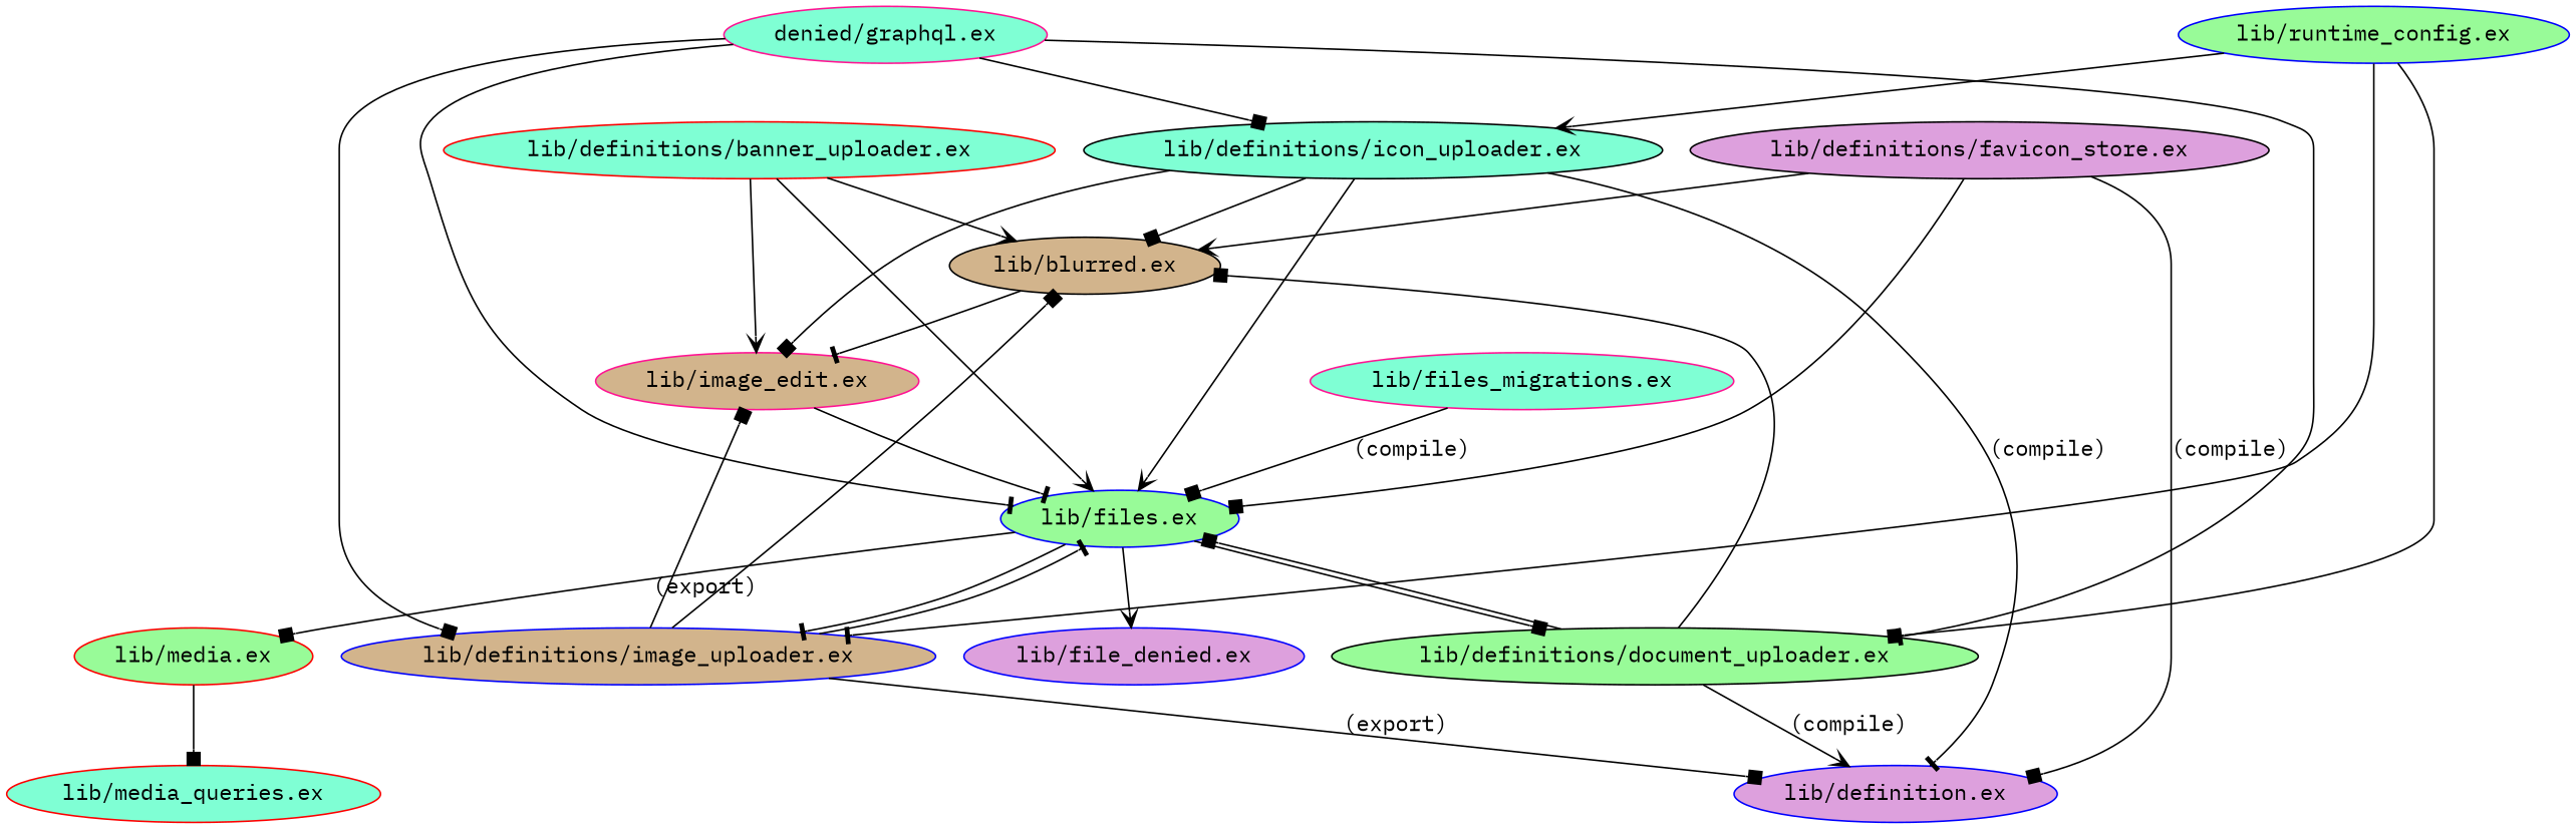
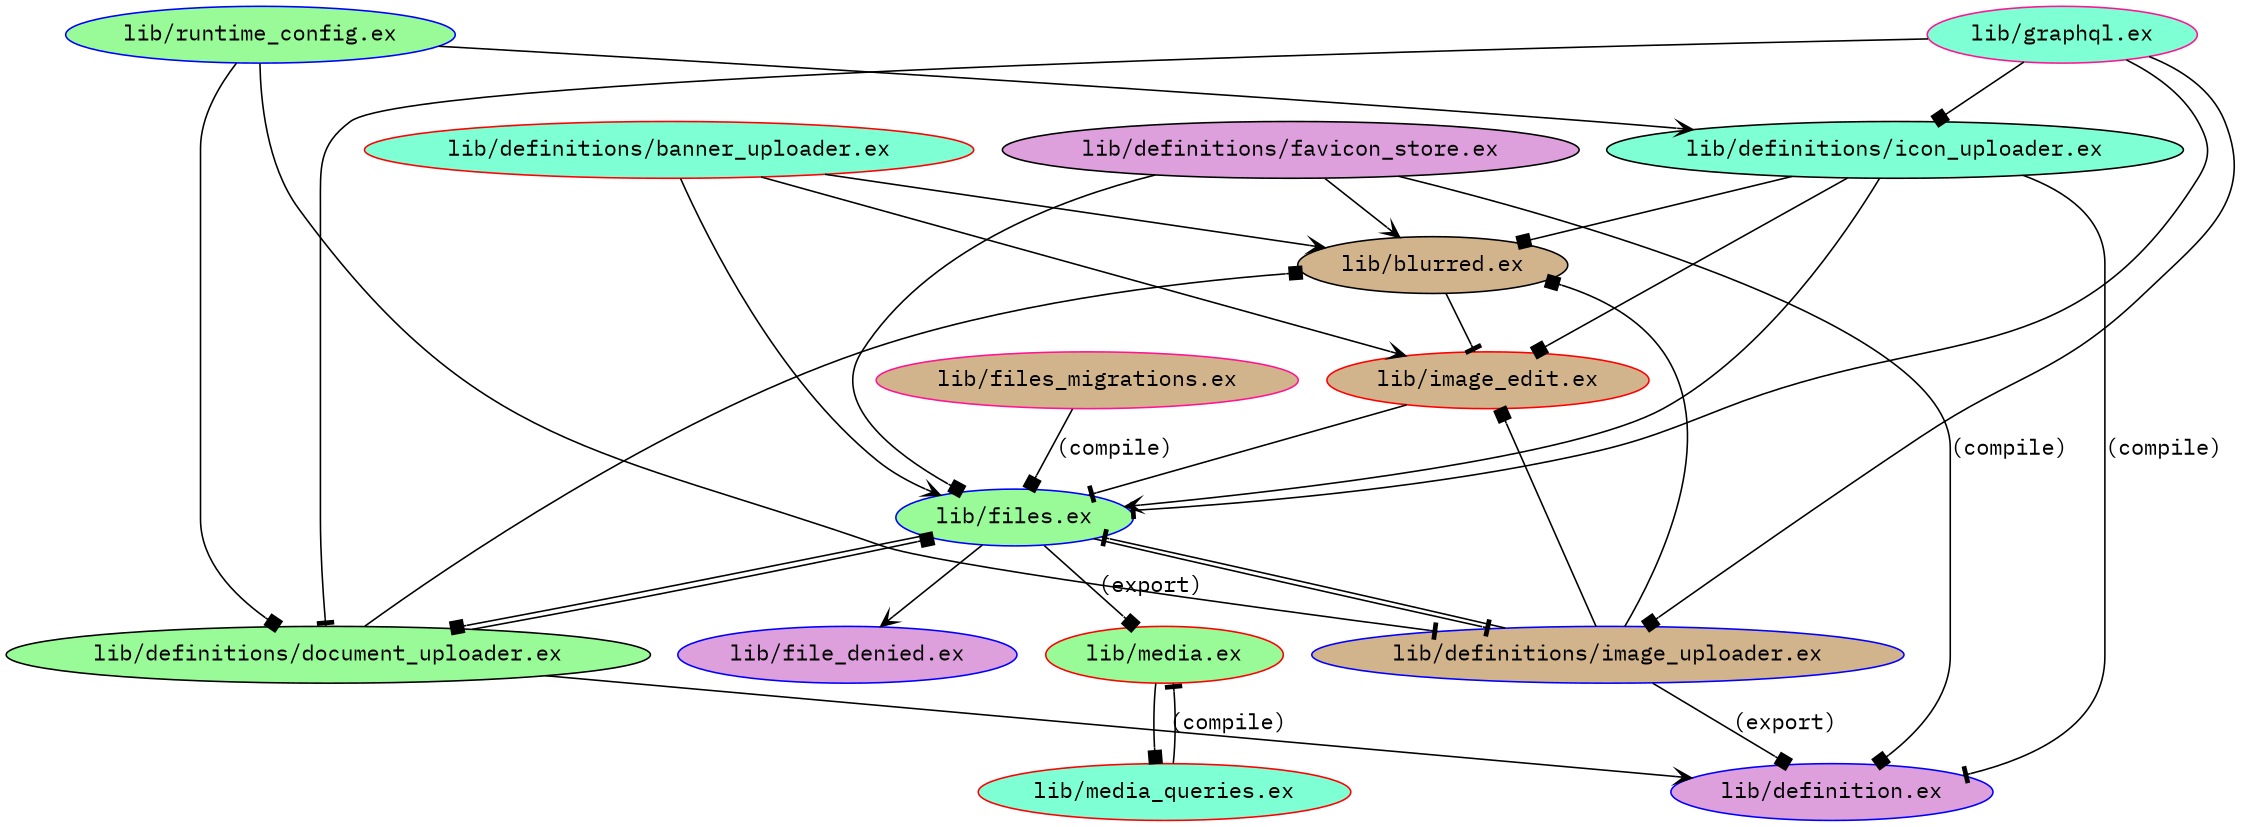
  digraph {
    fontname="IBM Plex Mono"
    node [color=blue fillcolor=aquamarine fontname="IBM Plex Mono" style=filled]
    edge [arrowhead=box fontname="IBM Plex Mono"]
    "lib/blurred.ex" [color=black fillcolor=tan]
-   "lib/image_edit.ex" [color=deeppink fillcolor=tan]
+   "lib/image_edit.ex" [color=red fillcolor=tan]
    "lib/files.ex" [fillcolor=palegreen]
    "lib/definitions/document_uploader.ex" [color=black fillcolor=palegreen]
    "lib/definitions/image_uploader.ex" [fillcolor=tan]
    "lib/file_denied.ex" [fillcolor=plum]
    "lib/media.ex" [color=red fillcolor=palegreen]
    "lib/definition.ex" [fillcolor=plum]
    "lib/media_queries.ex" [color=red]
    "lib/definitions/banner_uploader.ex" [color=red]
    "lib/definitions/favicon_store.ex" [color=black fillcolor=plum]
    "lib/definitions/icon_uploader.ex" [color=black]
-   "lib/files_migrations.ex" [color=deeppink]
-   "lib/graphql.ex" [color=deeppink label="denied/graphql.ex"]
+   "lib/files_migrations.ex" [color=deeppink fillcolor=tan]
+   "lib/graphql.ex" [color=deeppink]
    "lib/runtime_config.ex" [fillcolor=palegreen]
    "lib/blurred.ex" -> "lib/image_edit.ex" [arrowhead=tee]
    "lib/image_edit.ex" -> "lib/files.ex" [arrowhead=tee]
    "lib/files.ex" -> "lib/definitions/document_uploader.ex"
    "lib/files.ex" -> "lib/definitions/image_uploader.ex" [arrowhead=tee]
    "lib/files.ex" -> "lib/file_denied.ex" [arrowhead=vee]
    "lib/files.ex" -> "lib/media.ex" [label="(export)"]
    "lib/definitions/document_uploader.ex" -> "lib/blurred.ex"
    "lib/definitions/document_uploader.ex" -> "lib/files.ex"
    "lib/definitions/document_uploader.ex" -> "lib/definition.ex" [arrowhead=vee label="(compile)"]
    "lib/definitions/image_uploader.ex" -> "lib/blurred.ex"
    "lib/definitions/image_uploader.ex" -> "lib/image_edit.ex"
    "lib/definitions/image_uploader.ex" -> "lib/files.ex" [arrowhead=tee]
    "lib/definitions/image_uploader.ex" -> "lib/definition.ex" [label="(export)"]
    "lib/media.ex" -> "lib/media_queries.ex"
+   "lib/media_queries.ex" -> "lib/media.ex" [arrowhead=tee]
    "lib/definitions/banner_uploader.ex" -> "lib/blurred.ex" [arrowhead=vee]
    "lib/definitions/banner_uploader.ex" -> "lib/image_edit.ex" [arrowhead=vee]
    "lib/definitions/banner_uploader.ex" -> "lib/files.ex" [arrowhead=vee]
    "lib/definitions/favicon_store.ex" -> "lib/blurred.ex" [arrowhead=vee]
    "lib/definitions/favicon_store.ex" -> "lib/files.ex"
    "lib/definitions/favicon_store.ex" -> "lib/definition.ex" [label="(compile)"]
    "lib/definitions/icon_uploader.ex" -> "lib/blurred.ex"
    "lib/definitions/icon_uploader.ex" -> "lib/image_edit.ex"
    "lib/definitions/icon_uploader.ex" -> "lib/files.ex" [arrowhead=vee]
    "lib/definitions/icon_uploader.ex" -> "lib/definition.ex" [arrowhead=tee label="(compile)"]
    "lib/files_migrations.ex" -> "lib/files.ex" [label="(compile)"]
    "lib/graphql.ex" -> "lib/files.ex" [arrowhead=tee]
    "lib/graphql.ex" -> "lib/definitions/document_uploader.ex" [arrowhead=tee]
    "lib/graphql.ex" -> "lib/definitions/image_uploader.ex"
    "lib/graphql.ex" -> "lib/definitions/icon_uploader.ex"
    "lib/runtime_config.ex" -> "lib/definitions/document_uploader.ex"
    "lib/runtime_config.ex" -> "lib/definitions/image_uploader.ex" [arrowhead=tee]
    "lib/runtime_config.ex" -> "lib/definitions/icon_uploader.ex" [arrowhead=vee]
  }
